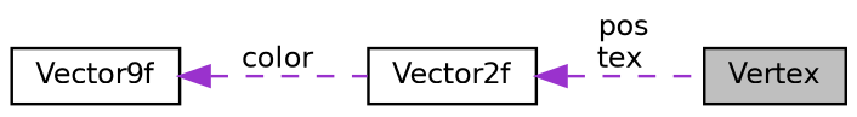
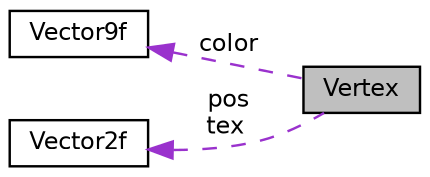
  digraph {
    rankdir=LR
    node [color=black fillcolor=white fontname=Helvetica fontsize=10 shape=record style=filled]
    edge [color=darkorchid3 dir=back fontname=Helvetica fontsize=10 labelfontname=Helvetica labelfontsize=10 style=dashed]
    n1 [fillcolor=grey75 fontcolor=black height=0.2 label=Vertex width=0.4]
    n2 [height=0.2 label=Vector9f width=0.4]
    n3 [height=0.2 label=Vector2f width=0.4]
-   n2 -> n3 [label=" color"]
+   n2 -> n1 [label=" color"]
    n3 -> n1 [label=" pos\ntex"]
  }
